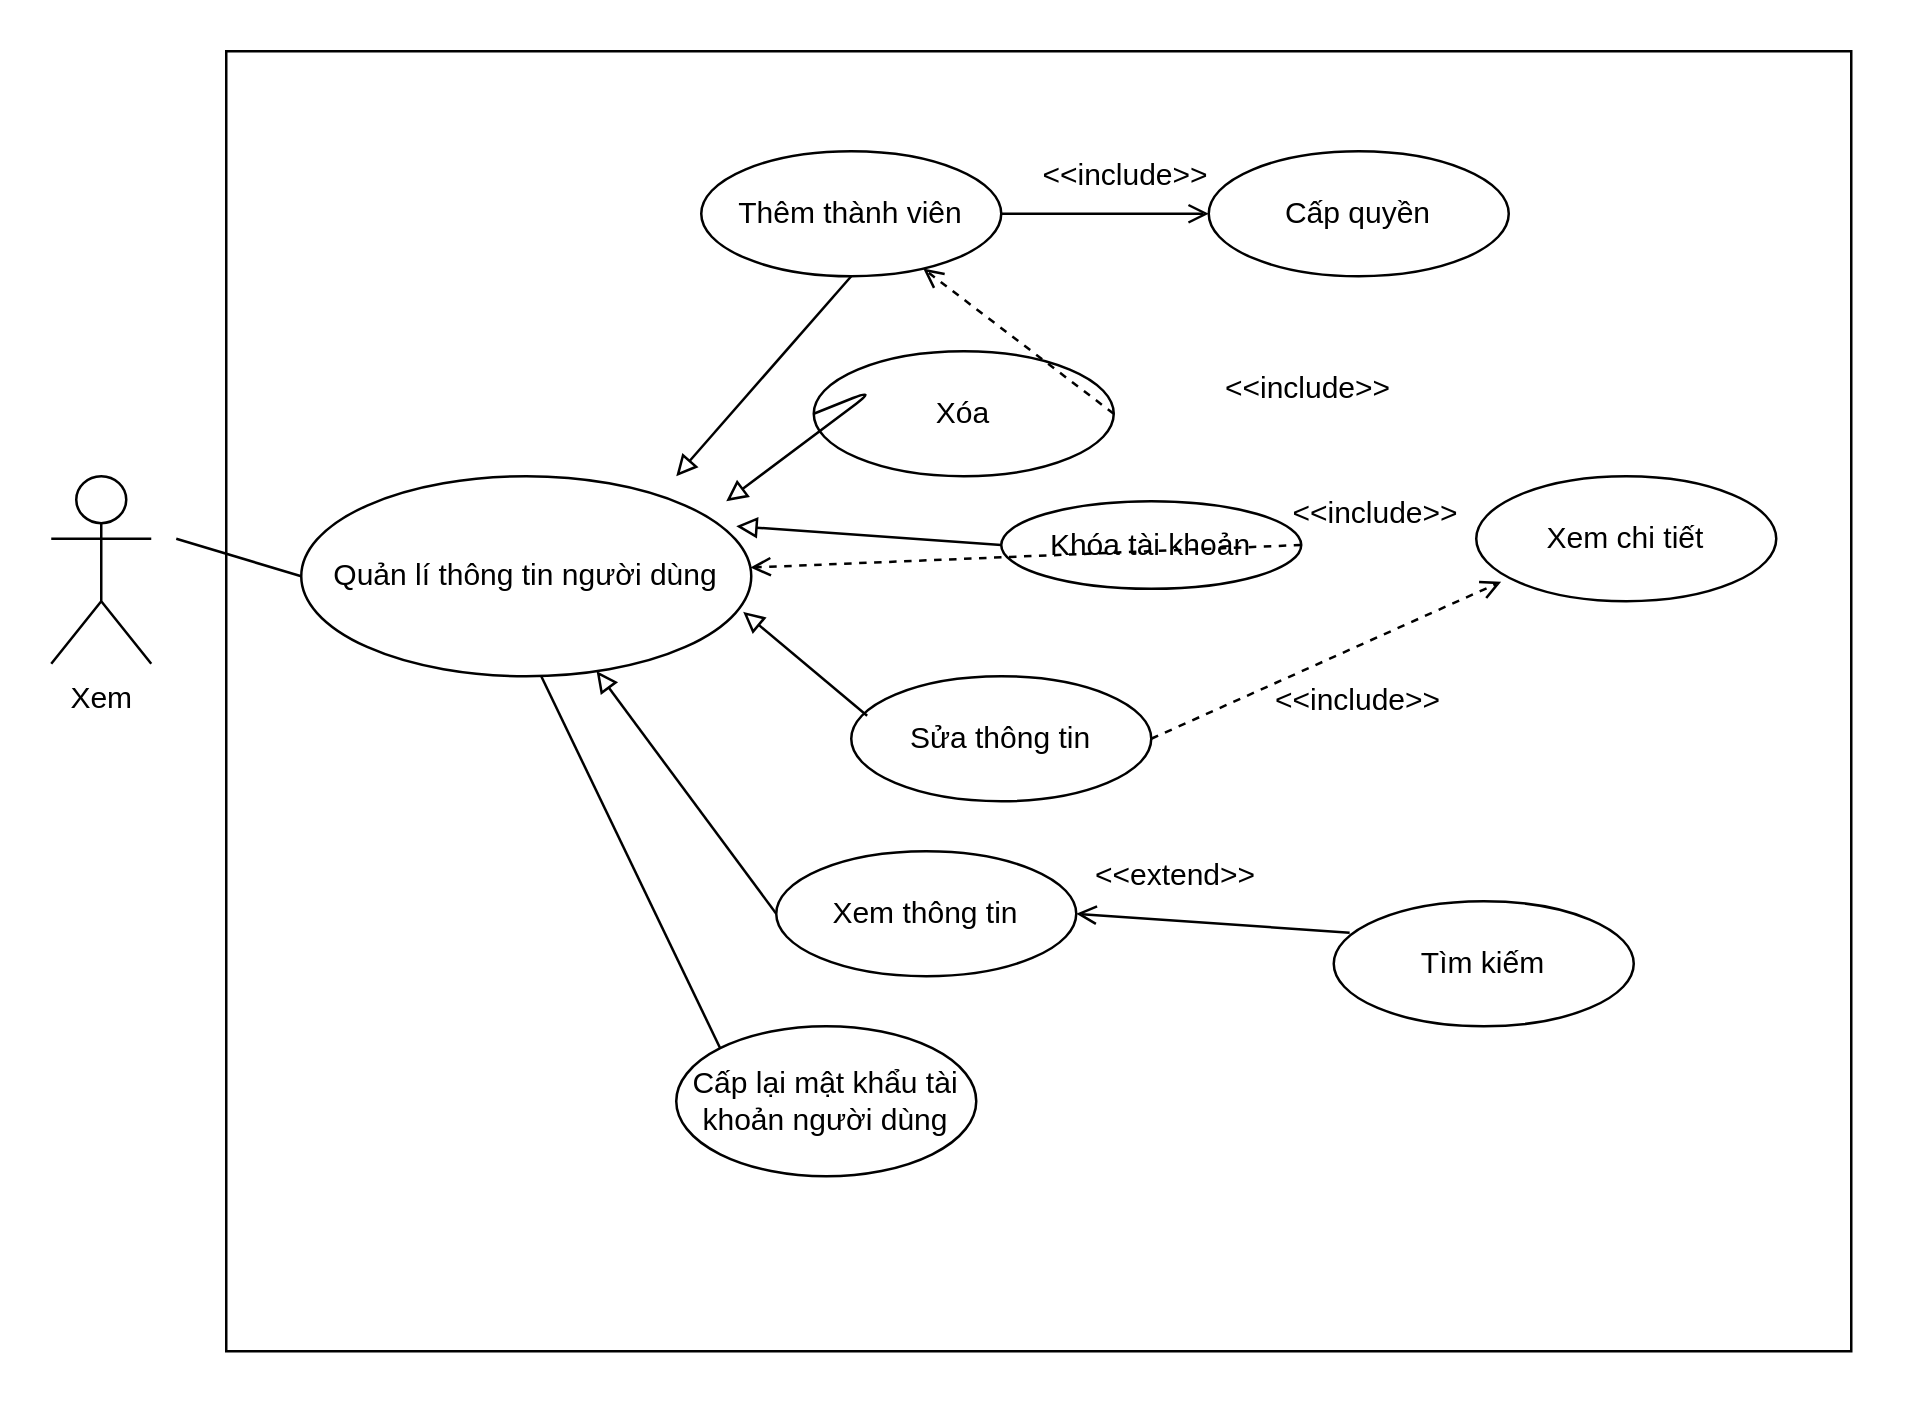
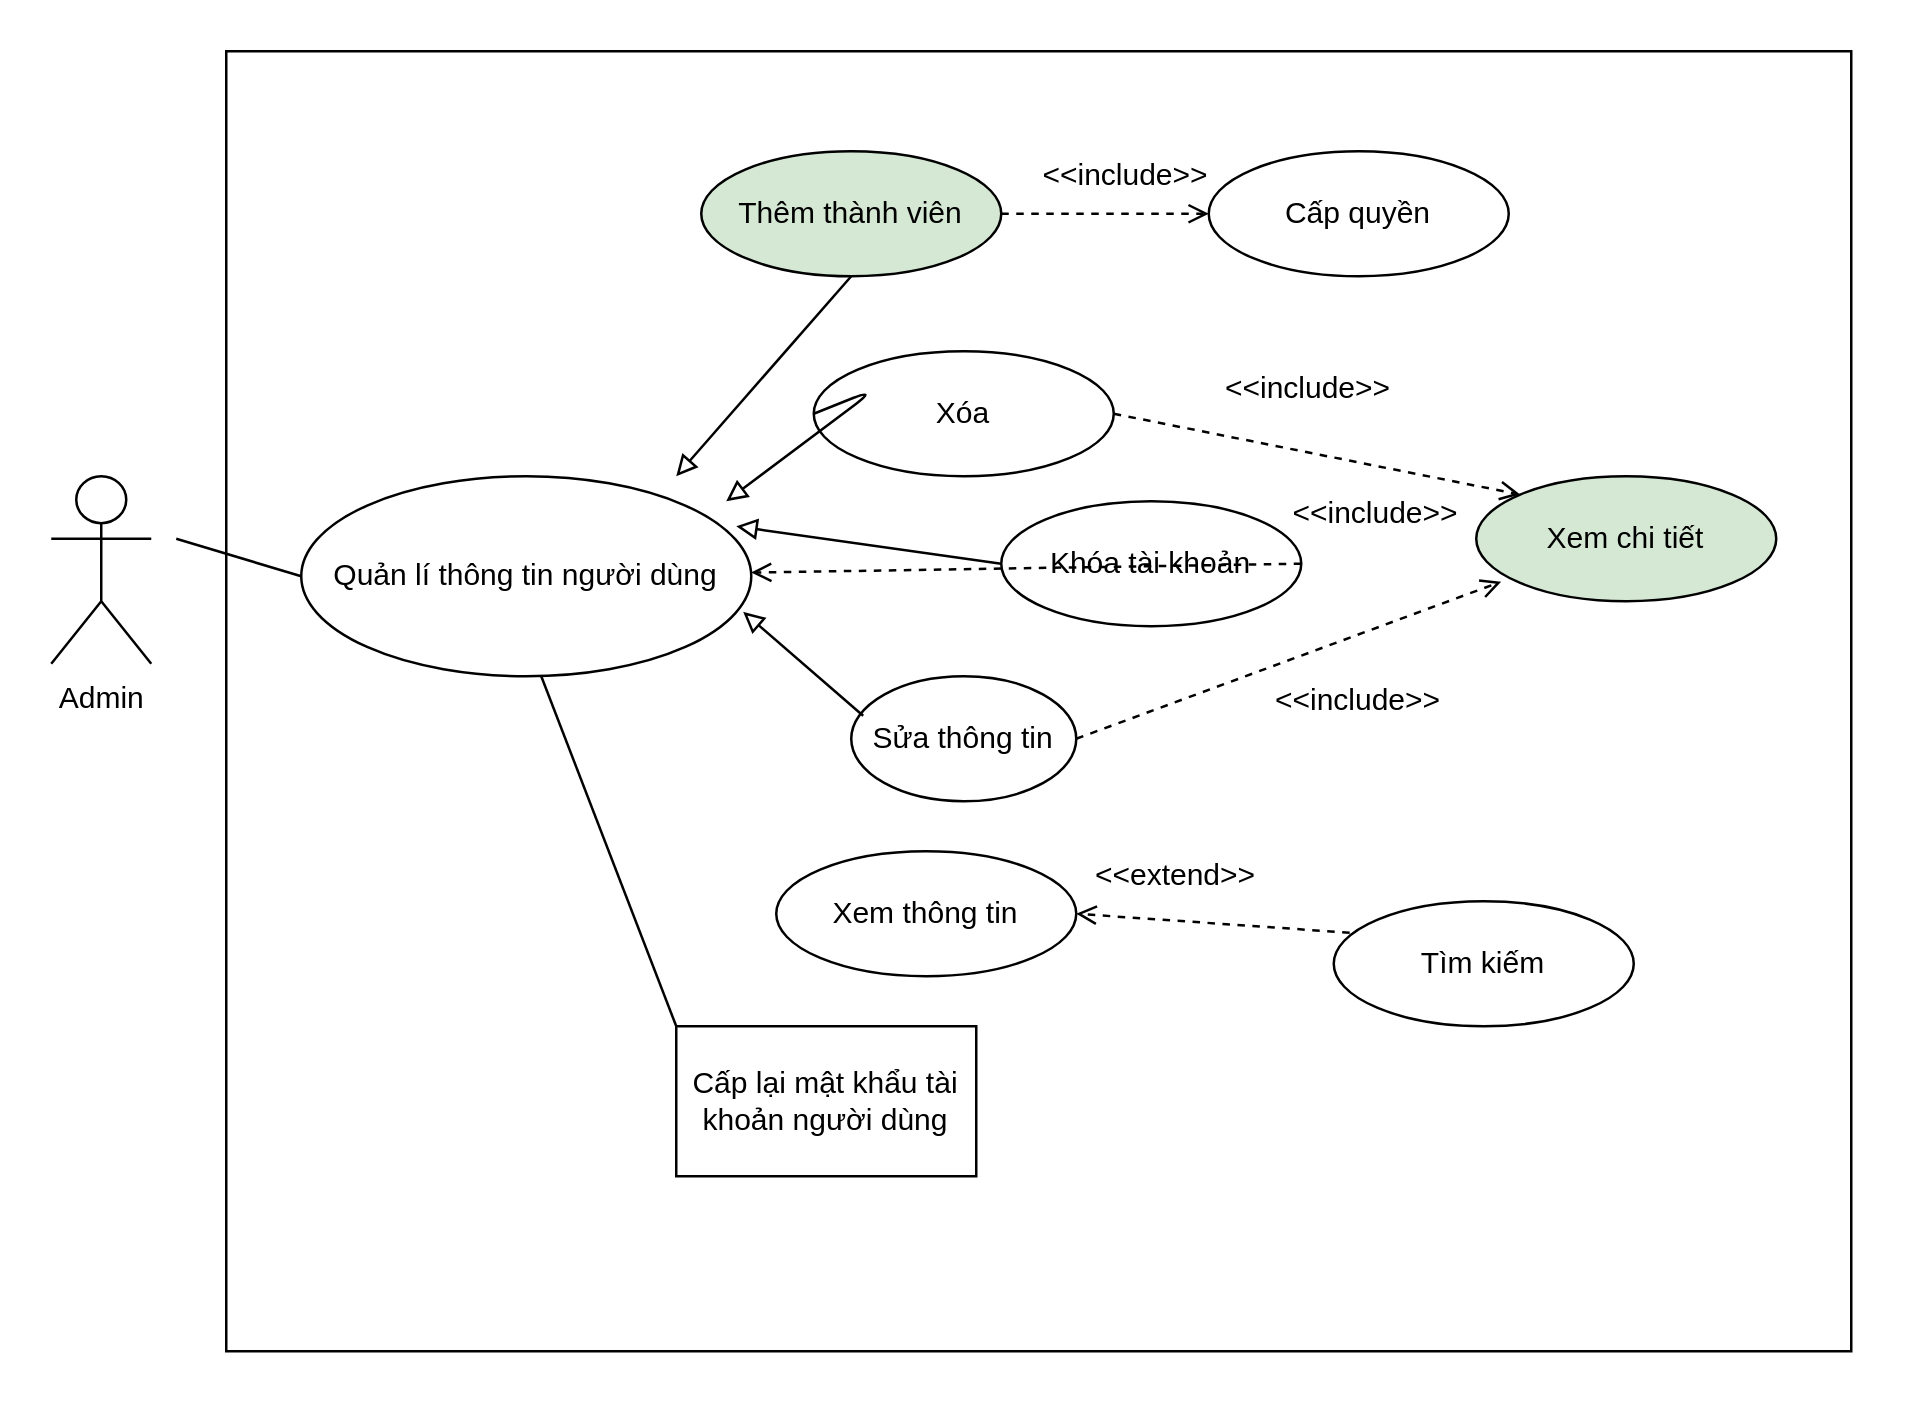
  <mxCell id="0" />
  <mxCell id="1" parent="0" />
- <mxCell id="2" value="Xem" style="shape=umlActor;verticalLabelPosition=bottom;labelBackgroundColor=#ffffff;verticalAlign=top;html=1;outlineConnect=0;" vertex="1" parent="1"><mxGeometry x="20" y="190" width="40" height="75" as="geometry" /></mxCell>
+ <mxCell id="2" value="Admin" style="shape=umlActor;verticalLabelPosition=bottom;labelBackgroundColor=#ffffff;verticalAlign=top;html=1;outlineConnect=0;" vertex="1" parent="1"><mxGeometry x="20" y="190" width="40" height="75" as="geometry" /></mxCell>
  <mxCell id="3" value="" style="rounded=0;whiteSpace=wrap;html=1;" vertex="1" parent="1"><mxGeometry x="90" y="20" width="650" height="520" as="geometry" /></mxCell>
  <mxCell id="4" value="Quản lí thông tin người dùng" style="ellipse;whiteSpace=wrap;html=1;" vertex="1" parent="1"><mxGeometry x="120" y="190" width="180" height="80" as="geometry" /></mxCell>
- <mxCell id="5" value="Thêm thành viên" style="ellipse;whiteSpace=wrap;html=1;" vertex="1" parent="1"><mxGeometry x="280" y="60" width="120" height="50" as="geometry" /></mxCell>
+ <mxCell id="5" value="Thêm thành viên" style="ellipse;whiteSpace=wrap;html=1;fillColor=#d5e8d4;" vertex="1" parent="1"><mxGeometry x="280" y="60" width="120" height="50" as="geometry" /></mxCell>
  <mxCell id="6" value="Xóa" style="ellipse;whiteSpace=wrap;html=1;" vertex="1" parent="1"><mxGeometry x="325" y="140" width="120" height="50" as="geometry" /></mxCell>
- <mxCell id="7" value="Khóa tài khoản" style="ellipse;whiteSpace=wrap;html=1;" vertex="1" parent="1"><mxGeometry x="400" y="200" width="120" height="35" as="geometry" /></mxCell>
- <mxCell id="8" value="Sửa thông tin" style="ellipse;whiteSpace=wrap;html=1;" vertex="1" parent="1"><mxGeometry x="340" y="270" width="120" height="50" as="geometry" /></mxCell>
- <mxCell id="9" value="Cấp lại mật khẩu tài khoản người dùng" style="ellipse;whiteSpace=wrap;html=1;" vertex="1" parent="1"><mxGeometry x="270" y="410" width="120" height="60" as="geometry" /></mxCell>
+ <mxCell id="7" value="Khóa tài khoản" style="ellipse;whiteSpace=wrap;html=1;" vertex="1" parent="1"><mxGeometry x="400" y="200" width="120" height="50" as="geometry" /></mxCell>
+ <mxCell id="8" value="Sửa thông tin" style="ellipse;whiteSpace=wrap;html=1;" vertex="1" parent="1"><mxGeometry x="340" y="270" width="90" height="50" as="geometry" /></mxCell>
+ <mxCell id="9" value="Cấp lại mật khẩu tài khoản người dùng" style="whiteSpace=wrap;html=1;rounded=0;" vertex="1" parent="1"><mxGeometry x="270" y="410" width="120" height="60" as="geometry" /></mxCell>
  <mxCell id="10" value="Cấp quyền" style="ellipse;whiteSpace=wrap;html=1;" vertex="1" parent="1"><mxGeometry x="483" y="60" width="120" height="50" as="geometry" /></mxCell>
- <mxCell id="11" value="Xem chi tiết" style="ellipse;whiteSpace=wrap;html=1;" vertex="1" parent="1"><mxGeometry x="590" y="190" width="120" height="50" as="geometry" /></mxCell>
+ <mxCell id="11" value="Xem chi tiết" style="ellipse;whiteSpace=wrap;html=1;fillColor=#d5e8d4;" vertex="1" parent="1"><mxGeometry x="590" y="190" width="120" height="50" as="geometry" /></mxCell>
  <mxCell id="12" value="Xem thông tin" style="ellipse;whiteSpace=wrap;html=1;" vertex="1" parent="1"><mxGeometry x="310" y="340" width="120" height="50" as="geometry" /></mxCell>
  <mxCell id="13" value="" style="endArrow=block;html=1;endFill=0;" edge="1" parent="1"><mxGeometry width="50" height="50" relative="1" as="geometry"><mxPoint x="340" y="110" as="sourcePoint" /><mxPoint x="270" y="190" as="targetPoint" /></mxGeometry></mxCell>
  <mxCell id="14" value="" style="endArrow=block;html=1;endFill=0;exitX=0;exitY=0.5;exitDx=0;exitDy=0;" edge="1" parent="1" source="6"><mxGeometry width="50" height="50" relative="1" as="geometry"><mxPoint x="359" y="128" as="sourcePoint" /><mxPoint x="290" y="200" as="targetPoint" /><Array as="points"><mxPoint x="350" y="155" /></Array></mxGeometry></mxCell>
  <mxCell id="15" value="" style="endArrow=block;html=1;endFill=0;exitX=0;exitY=0.5;exitDx=0;exitDy=0;" edge="1" parent="1" source="7"><mxGeometry width="50" height="50" relative="1" as="geometry"><mxPoint x="369" y="138" as="sourcePoint" /><mxPoint x="294" y="210" as="targetPoint" /></mxGeometry></mxCell>
  <mxCell id="16" value="" style="endArrow=block;html=1;endFill=0;exitX=0.053;exitY=0.316;exitDx=0;exitDy=0;exitPerimeter=0;entryX=0.982;entryY=0.678;entryDx=0;entryDy=0;entryPerimeter=0;" edge="1" parent="1" source="8" target="4"><mxGeometry width="50" height="50" relative="1" as="geometry"><mxPoint x="379" y="148" as="sourcePoint" /><mxPoint x="304" y="220" as="targetPoint" /></mxGeometry></mxCell>
  <mxCell id="17" value="Tìm kiếm" style="ellipse;whiteSpace=wrap;html=1;" vertex="1" parent="1"><mxGeometry x="533" y="360" width="120" height="50" as="geometry" /></mxCell>
  <mxCell id="18" value="" style="endArrow=none;html=1;entryX=0;entryY=0.5;entryDx=0;entryDy=0;" edge="1" parent="1" target="4"><mxGeometry width="50" height="50" relative="1" as="geometry"><mxPoint x="70" y="215" as="sourcePoint" /><mxPoint x="120" y="210" as="targetPoint" /></mxGeometry></mxCell>
- <mxCell id="19" value="" style="endArrow=block;html=1;endFill=0;exitX=0;exitY=0.5;exitDx=0;exitDy=0;" edge="1" parent="1" source="12" target="4"><mxGeometry width="50" height="50" relative="1" as="geometry"><mxPoint x="356.36" y="295.8" as="sourcePoint" /><mxPoint x="306.76" y="254.24" as="targetPoint" /></mxGeometry></mxCell>
  <mxCell id="20" value="" style="endArrow=none;html=1;exitX=0;exitY=0;exitDx=0;exitDy=0;" edge="1" parent="1" source="9"><mxGeometry width="50" height="50" relative="1" as="geometry"><mxPoint x="180" y="350" as="sourcePoint" /><mxPoint x="216" y="270" as="targetPoint" /></mxGeometry></mxCell>
- <mxCell id="21" value="" style="endArrow=open;dashed=0;html=1;endFill=0;exitX=1;exitY=0.5;exitDx=0;exitDy=0;entryX=0;entryY=0.5;entryDx=0;entryDy=0;" edge="1" parent="1" source="5" target="10"><mxGeometry width="50" height="50" relative="1" as="geometry"><mxPoint x="420" y="120" as="sourcePoint" /><mxPoint x="470" y="70" as="targetPoint" /></mxGeometry></mxCell>
- <mxCell id="22" value="" style="endArrow=open;dashed=1;html=1;endFill=0;exitX=1;exitY=0.5;exitDx=0;exitDy=0;" edge="1" parent="1" source="6" target="5"><mxGeometry width="50" height="50" relative="1" as="geometry"><mxPoint x="500" y="190" as="sourcePoint" /><mxPoint x="550" y="140" as="targetPoint" /></mxGeometry></mxCell>
+ <mxCell id="21" value="" style="endArrow=open;dashed=1;html=1;endFill=0;exitX=1;exitY=0.5;exitDx=0;exitDy=0;entryX=0;entryY=0.5;entryDx=0;entryDy=0;" edge="1" parent="1" source="5" target="10"><mxGeometry width="50" height="50" relative="1" as="geometry"><mxPoint x="420" y="120" as="sourcePoint" /><mxPoint x="470" y="70" as="targetPoint" /></mxGeometry></mxCell>
+ <mxCell id="22" value="" style="endArrow=open;dashed=1;html=1;endFill=0;exitX=1;exitY=0.5;exitDx=0;exitDy=0;entryX=0;entryY=0;entryDx=0;entryDy=0;" edge="1" parent="1" source="6" target="11"><mxGeometry width="50" height="50" relative="1" as="geometry"><mxPoint x="500" y="190" as="sourcePoint" /><mxPoint x="550" y="140" as="targetPoint" /></mxGeometry></mxCell>
  <mxCell id="23" value="" style="endArrow=open;dashed=1;html=1;endFill=0;exitX=1;exitY=0.5;exitDx=0;exitDy=0;" edge="1" parent="1" source="7" target="4"><mxGeometry width="50" height="50" relative="1" as="geometry"><mxPoint x="560" y="320" as="sourcePoint" /><mxPoint x="570" y="220" as="targetPoint" /></mxGeometry></mxCell>
  <mxCell id="24" value="" style="endArrow=open;dashed=1;html=1;endFill=0;exitX=1;exitY=0.5;exitDx=0;exitDy=0;entryX=0.083;entryY=0.844;entryDx=0;entryDy=0;entryPerimeter=0;" edge="1" parent="1" source="8" target="11"><mxGeometry width="50" height="50" relative="1" as="geometry"><mxPoint x="620" y="370" as="sourcePoint" /><mxPoint x="670" y="320" as="targetPoint" /></mxGeometry></mxCell>
- <mxCell id="25" value="" style="endArrow=open;dashed=0;html=1;endFill=0;exitX=0.053;exitY=0.252;exitDx=0;exitDy=0;entryX=1;entryY=0.5;entryDx=0;entryDy=0;exitPerimeter=0;" edge="1" parent="1" source="17" target="12"><mxGeometry width="50" height="50" relative="1" as="geometry"><mxPoint x="470" y="305" as="sourcePoint" /><mxPoint x="589.96" y="242.2" as="targetPoint" /></mxGeometry></mxCell>
+ <mxCell id="25" value="" style="endArrow=open;dashed=1;html=1;endFill=0;exitX=0.053;exitY=0.252;exitDx=0;exitDy=0;entryX=1;entryY=0.5;entryDx=0;entryDy=0;exitPerimeter=0;" edge="1" parent="1" source="17" target="12"><mxGeometry width="50" height="50" relative="1" as="geometry"><mxPoint x="470" y="305" as="sourcePoint" /><mxPoint x="589.96" y="242.2" as="targetPoint" /></mxGeometry></mxCell>
  <mxCell id="26" value="&amp;lt;&amp;lt;include&amp;gt;&amp;gt;" style="text;html=1;strokeColor=none;fillColor=none;align=center;verticalAlign=middle;whiteSpace=wrap;rounded=0;" vertex="1" parent="1"><mxGeometry x="430" y="60" width="40" height="20" as="geometry" /></mxCell>
  <mxCell id="27" value="&amp;lt;&amp;lt;include&amp;gt;&amp;gt;" style="text;html=1;strokeColor=none;fillColor=none;align=center;verticalAlign=middle;whiteSpace=wrap;rounded=0;" vertex="1" parent="1"><mxGeometry x="503" y="145" width="40" height="20" as="geometry" /></mxCell>
  <mxCell id="28" value="&amp;lt;&amp;lt;include&amp;gt;&amp;gt;" style="text;html=1;strokeColor=none;fillColor=none;align=center;verticalAlign=middle;whiteSpace=wrap;rounded=0;" vertex="1" parent="1"><mxGeometry x="530" y="195" width="40" height="20" as="geometry" /></mxCell>
  <mxCell id="29" value="&amp;lt;&amp;lt;include&amp;gt;&amp;gt;" style="text;html=1;strokeColor=none;fillColor=none;align=center;verticalAlign=middle;whiteSpace=wrap;rounded=0;" vertex="1" parent="1"><mxGeometry x="523" y="270" width="40" height="20" as="geometry" /></mxCell>
  <mxCell id="30" value="&amp;lt;&amp;lt;extend&amp;gt;&amp;gt;" style="text;html=1;strokeColor=none;fillColor=none;align=center;verticalAlign=middle;whiteSpace=wrap;rounded=0;" vertex="1" parent="1"><mxGeometry x="450" y="340" width="40" height="20" as="geometry" /></mxCell>
